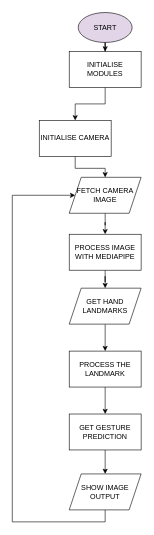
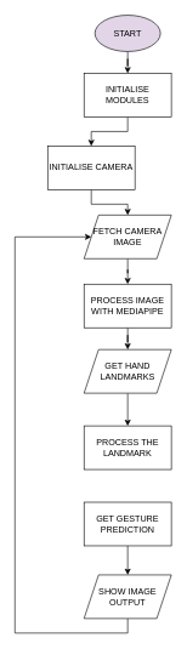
  <mxCell id="0" />
  <mxCell id="1" parent="0" />
  <mxCell id="2" value="" style="edgeStyle=orthogonalEdgeStyle;rounded=0;orthogonalLoop=1;jettySize=auto;html=1;" edge="1" parent="1" source="3" target="5"><mxGeometry relative="1" as="geometry" /></mxCell>
  <mxCell id="3" value="START" style="ellipse;whiteSpace=wrap;html=1;fillColor=#e1d5e7;" vertex="1" parent="1"><mxGeometry x="130" y="20" width="90" height="50" as="geometry" /></mxCell>
  <mxCell id="4" value="" style="edgeStyle=orthogonalEdgeStyle;rounded=0;orthogonalLoop=1;jettySize=auto;html=1;" edge="1" parent="1" source="5" target="7"><mxGeometry relative="1" as="geometry" /></mxCell>
- <mxCell id="5" value="INITIALISE MODULES" style="rounded=0;whiteSpace=wrap;html=1;" vertex="1" parent="1"><mxGeometry x="115" y="85" width="120" height="60" as="geometry" /></mxCell>
+ <mxCell id="5" value="INITIALISE MODULES" style="rounded=0;whiteSpace=wrap;html=1;" vertex="1" parent="1"><mxGeometry x="115" y="100" width="120" height="60" as="geometry" /></mxCell>
  <mxCell id="6" value="" style="edgeStyle=orthogonalEdgeStyle;rounded=0;orthogonalLoop=1;jettySize=auto;html=1;" edge="1" parent="1" source="7" target="9"><mxGeometry relative="1" as="geometry" /></mxCell>
  <mxCell id="7" value="INITIALISE CAMERA" style="rounded=0;whiteSpace=wrap;html=1;" vertex="1" parent="1"><mxGeometry x="65" y="200" width="120" height="60" as="geometry" /></mxCell>
  <mxCell id="8" value="" style="edgeStyle=orthogonalEdgeStyle;rounded=0;orthogonalLoop=1;jettySize=auto;html=1;" edge="1" parent="1" source="9" target="11"><mxGeometry relative="1" as="geometry" /></mxCell>
  <mxCell id="9" value="FETCH CAMERA IMAGE" style="shape=parallelogram;perimeter=parallelogramPerimeter;whiteSpace=wrap;html=1;fixedSize=1;" vertex="1" parent="1"><mxGeometry x="115" y="295" width="120" height="60" as="geometry" /></mxCell>
  <mxCell id="10" value="" style="edgeStyle=orthogonalEdgeStyle;rounded=0;orthogonalLoop=1;jettySize=auto;html=1;" edge="1" parent="1" source="11" target="13"><mxGeometry relative="1" as="geometry" /></mxCell>
  <mxCell id="11" value="PROCESS IMAGE WITH MEDIAPIPE" style="rounded=0;whiteSpace=wrap;html=1;" vertex="1" parent="1"><mxGeometry x="115" y="390" width="120" height="60" as="geometry" /></mxCell>
  <mxCell id="12" value="" style="edgeStyle=orthogonalEdgeStyle;rounded=0;orthogonalLoop=1;jettySize=auto;html=1;" edge="1" parent="1" source="13" target="15"><mxGeometry relative="1" as="geometry" /></mxCell>
  <mxCell id="13" value="GET HAND LANDMARKS" style="shape=parallelogram;perimeter=parallelogramPerimeter;whiteSpace=wrap;html=1;fixedSize=1;" vertex="1" parent="1"><mxGeometry x="115" y="480" width="120" height="60" as="geometry" /></mxCell>
- <mxCell id="14" value="" style="edgeStyle=orthogonalEdgeStyle;rounded=0;orthogonalLoop=1;jettySize=auto;html=1;" edge="1" parent="1" source="15" target="17"><mxGeometry relative="1" as="geometry" /></mxCell>
  <mxCell id="15" value="PROCESS THE LANDMARK" style="rounded=0;whiteSpace=wrap;html=1;" vertex="1" parent="1"><mxGeometry x="115" y="585" width="120" height="60" as="geometry" /></mxCell>
  <mxCell id="16" value="" style="edgeStyle=orthogonalEdgeStyle;rounded=0;orthogonalLoop=1;jettySize=auto;html=1;" edge="1" parent="1" source="17" target="19"><mxGeometry relative="1" as="geometry" /></mxCell>
  <mxCell id="17" value="GET GESTURE PREDICTION" style="rounded=0;whiteSpace=wrap;html=1;" vertex="1" parent="1"><mxGeometry x="115" y="690" width="120" height="60" as="geometry" /></mxCell>
  <mxCell id="18" style="edgeStyle=orthogonalEdgeStyle;rounded=0;orthogonalLoop=1;jettySize=auto;html=1;exitX=0.5;exitY=1;exitDx=0;exitDy=0;entryX=0;entryY=0.5;entryDx=0;entryDy=0;" edge="1" parent="1" source="19" target="9"><mxGeometry relative="1" as="geometry"><Array as="points"><mxPoint x="175" y="870" /><mxPoint x="20" y="870" /><mxPoint x="20" y="325" /></Array></mxGeometry></mxCell>
  <mxCell id="19" value="SHOW IMAGE OUTPUT" style="shape=parallelogram;perimeter=parallelogramPerimeter;whiteSpace=wrap;html=1;fixedSize=1;" vertex="1" parent="1"><mxGeometry x="115" y="790" width="120" height="60" as="geometry" /></mxCell>
